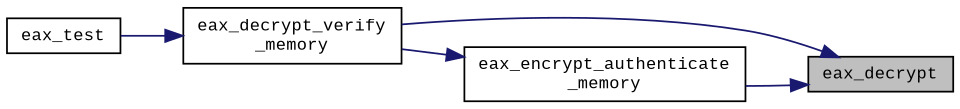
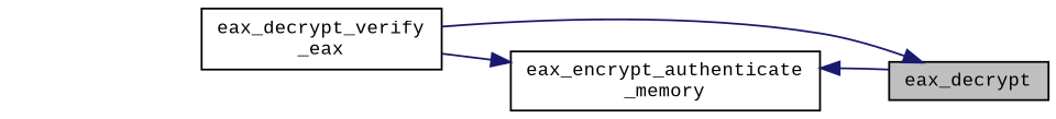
  digraph {
    fontname="Liberation Mono"
    rankdir=RL
    node [color=black fillcolor=white fontname="Liberation Mono" fontsize=10 shape=record style=filled]
    edge [color=midnightblue dir=back fontname="Liberation Mono" fontsize=10 labelfontname=Helvetica labelfontsize=10 style=solid]
    n1 [fillcolor=grey75 fontcolor=black height=0.2 label=eax_decrypt width=0.4]
-   n2 [height=0.2 label="eax_decrypt_verify\l_memory" width=0.4]
+   n2 [height=0.2 label="eax_decrypt_verify\l_eax" width=0.4]
    n3 [height=0.2 label="eax_encrypt_authenticate\l_memory" width=0.4]
-   n4 [height=0.2 label=eax_test width=0.4]
    n1 -> n2
-   n1 -> n3
-   n2 -> n4
+   n3 -> n1
    n3 -> n2
  }
